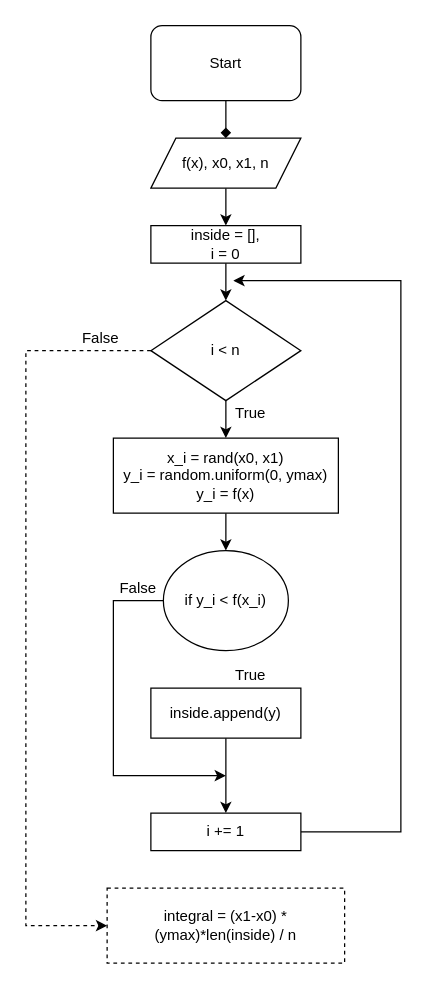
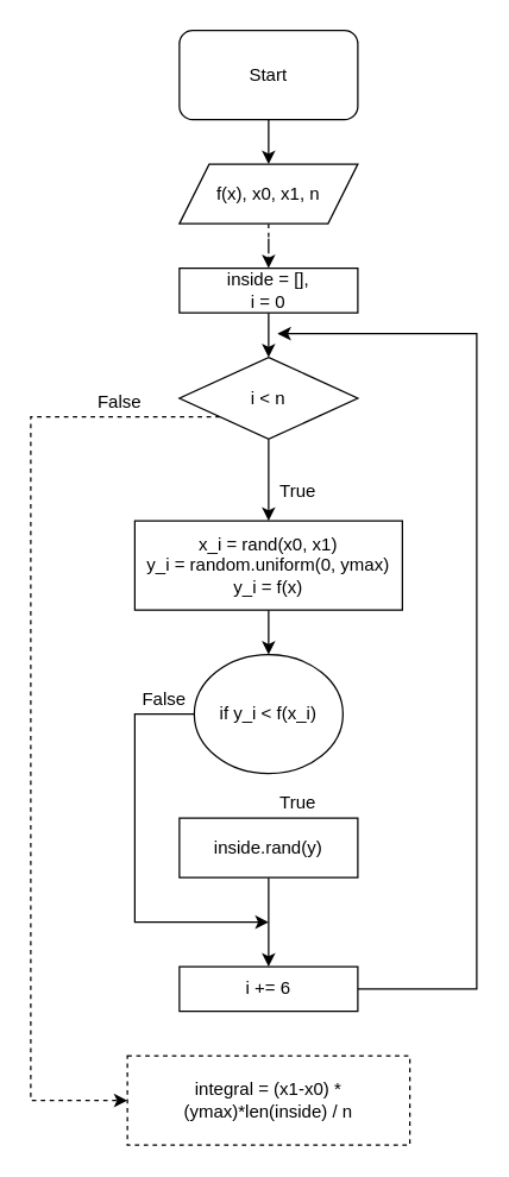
  <mxCell id="0" />
  <mxCell id="1" parent="0" />
- <mxCell id="2" style="edgeStyle=orthogonalEdgeStyle;rounded=0;orthogonalLoop=1;jettySize=auto;html=1;entryX=0.5;entryY=0;entryDx=0;entryDy=0;endArrow=diamond;" parent="1" source="3" target="7" edge="1"><mxGeometry relative="1" as="geometry" /></mxCell>
+ <mxCell id="2" style="edgeStyle=orthogonalEdgeStyle;rounded=0;orthogonalLoop=1;jettySize=auto;html=1;entryX=0.5;entryY=0;entryDx=0;entryDy=0;" parent="1" source="3" target="7" edge="1"><mxGeometry relative="1" as="geometry" /></mxCell>
  <mxCell id="3" value="Start" style="rounded=1;whiteSpace=wrap;html=1;" parent="1" vertex="1"><mxGeometry x="120" y="20" width="120" height="60" as="geometry" /></mxCell>
  <mxCell id="4" style="edgeStyle=orthogonalEdgeStyle;rounded=0;orthogonalLoop=1;jettySize=auto;html=1;entryX=0.5;entryY=0;entryDx=0;entryDy=0;" edge="1" parent="1" source="5" target="10"><mxGeometry relative="1" as="geometry" /></mxCell>
  <mxCell id="5" value="inside = [],&lt;br&gt;i = 0" style="rounded=0;whiteSpace=wrap;html=1;" parent="1" vertex="1"><mxGeometry x="120" y="180" width="120" height="30" as="geometry" /></mxCell>
- <mxCell id="6" style="edgeStyle=orthogonalEdgeStyle;rounded=0;orthogonalLoop=1;jettySize=auto;html=1;entryX=0.5;entryY=0;entryDx=0;entryDy=0;" parent="1" source="7" target="5" edge="1"><mxGeometry relative="1" as="geometry" /></mxCell>
+ <mxCell id="6" style="edgeStyle=orthogonalEdgeStyle;rounded=0;orthogonalLoop=1;jettySize=auto;html=1;entryX=0.5;entryY=0;entryDx=0;entryDy=0;dashed=1;" parent="1" source="7" target="5" edge="1"><mxGeometry relative="1" as="geometry" /></mxCell>
  <mxCell id="7" value="f(x), x0, x1, n" style="shape=parallelogram;perimeter=parallelogramPerimeter;whiteSpace=wrap;html=1;fixedSize=1;" parent="1" vertex="1"><mxGeometry x="120" y="110" width="120" height="40" as="geometry" /></mxCell>
  <mxCell id="8" style="edgeStyle=orthogonalEdgeStyle;rounded=0;orthogonalLoop=1;jettySize=auto;html=1;" edge="1" parent="1" source="10" target="12"><mxGeometry relative="1" as="geometry" /></mxCell>
  <mxCell id="9" style="edgeStyle=orthogonalEdgeStyle;rounded=0;orthogonalLoop=1;jettySize=auto;html=1;entryX=0;entryY=0.5;entryDx=0;entryDy=0;dashed=1;" edge="1" parent="1" source="10" target="21"><mxGeometry relative="1" as="geometry"><Array as="points"><mxPoint x="20" y="280" /><mxPoint x="20" y="740" /></Array></mxGeometry></mxCell>
- <mxCell id="10" value="i &amp;lt; n" style="rhombus;whiteSpace=wrap;html=1;" parent="1" vertex="1"><mxGeometry x="120" y="240" width="120" height="80" as="geometry" /></mxCell>
+ <mxCell id="10" value="i &amp;lt; n" style="rhombus;whiteSpace=wrap;html=1;" parent="1" vertex="1"><mxGeometry x="120" y="240" width="120" height="55" as="geometry" /></mxCell>
  <mxCell id="11" style="edgeStyle=orthogonalEdgeStyle;rounded=0;orthogonalLoop=1;jettySize=auto;html=1;" edge="1" parent="1" source="12" target="14"><mxGeometry relative="1" as="geometry" /></mxCell>
  <mxCell id="12" value="x_i = rand(x0, x1)&lt;br&gt;y_i = random.uniform(0, ymax)&lt;br&gt;y_i = f(x)" style="rounded=0;whiteSpace=wrap;html=1;" parent="1" vertex="1"><mxGeometry x="90" y="350" width="180" height="60" as="geometry" /></mxCell>
  <mxCell id="13" style="edgeStyle=orthogonalEdgeStyle;rounded=0;orthogonalLoop=1;jettySize=auto;html=1;exitX=0;exitY=0.5;exitDx=0;exitDy=0;" edge="1" parent="1" source="14"><mxGeometry relative="1" as="geometry"><mxPoint x="180" y="620" as="targetPoint" /><Array as="points"><mxPoint x="90" y="480" /><mxPoint x="90" y="620" /></Array></mxGeometry></mxCell>
  <mxCell id="14" value="if y_i &amp;lt; f(x_i)" style="ellipse;whiteSpace=wrap;html=1;" parent="1" vertex="1"><mxGeometry x="130" y="440" width="100" height="80" as="geometry" /></mxCell>
  <mxCell id="15" style="edgeStyle=orthogonalEdgeStyle;rounded=0;orthogonalLoop=1;jettySize=auto;html=1;" edge="1" parent="1" source="16" target="18"><mxGeometry relative="1" as="geometry" /></mxCell>
- <mxCell id="16" value="inside.append(y)" style="rounded=0;whiteSpace=wrap;html=1;" vertex="1" parent="1"><mxGeometry x="120" y="550" width="120" height="40" as="geometry" /></mxCell>
+ <mxCell id="16" value="inside.rand(y)" style="rounded=0;whiteSpace=wrap;html=1;" vertex="1" parent="1"><mxGeometry x="120" y="550" width="120" height="40" as="geometry" /></mxCell>
  <mxCell id="17" style="edgeStyle=orthogonalEdgeStyle;rounded=0;orthogonalLoop=1;jettySize=auto;html=1;exitX=1;exitY=0.5;exitDx=0;exitDy=0;" edge="1" parent="1" source="18"><mxGeometry relative="1" as="geometry"><mxPoint x="186" y="224" as="targetPoint" /><mxPoint x="226" y="619" as="sourcePoint" /><Array as="points"><mxPoint x="320" y="665" /><mxPoint x="320" y="224" /></Array></mxGeometry></mxCell>
- <mxCell id="18" value="i += 1" style="rounded=0;whiteSpace=wrap;html=1;" vertex="1" parent="1"><mxGeometry x="120" y="650" width="120" height="30" as="geometry" /></mxCell>
+ <mxCell id="18" value="i += 6" style="rounded=0;whiteSpace=wrap;html=1;" vertex="1" parent="1"><mxGeometry x="120" y="650" width="120" height="30" as="geometry" /></mxCell>
  <mxCell id="19" value="True" style="text;html=1;strokeColor=none;fillColor=none;align=center;verticalAlign=middle;whiteSpace=wrap;rounded=0;" vertex="1" parent="1"><mxGeometry x="180" y="530" width="40" height="20" as="geometry" /></mxCell>
  <mxCell id="20" value="True" style="text;html=1;strokeColor=none;fillColor=none;align=center;verticalAlign=middle;whiteSpace=wrap;rounded=0;" vertex="1" parent="1"><mxGeometry x="180" y="320" width="40" height="20" as="geometry" /></mxCell>
  <mxCell id="21" value="integral = (x1-x0) * (ymax)*len(inside) / n" style="rounded=0;whiteSpace=wrap;html=1;dashed=1;" vertex="1" parent="1"><mxGeometry x="85" y="710" width="190" height="60" as="geometry" /></mxCell>
  <mxCell id="22" value="False" style="text;html=1;strokeColor=none;fillColor=none;align=center;verticalAlign=middle;whiteSpace=wrap;rounded=0;" vertex="1" parent="1"><mxGeometry x="90" y="460" width="40" height="20" as="geometry" /></mxCell>
  <mxCell id="23" value="False" style="text;html=1;strokeColor=none;fillColor=none;align=center;verticalAlign=middle;whiteSpace=wrap;rounded=0;" vertex="1" parent="1"><mxGeometry x="60" y="260" width="40" height="20" as="geometry" /></mxCell>
